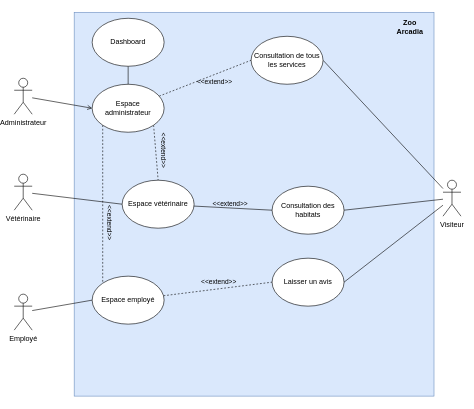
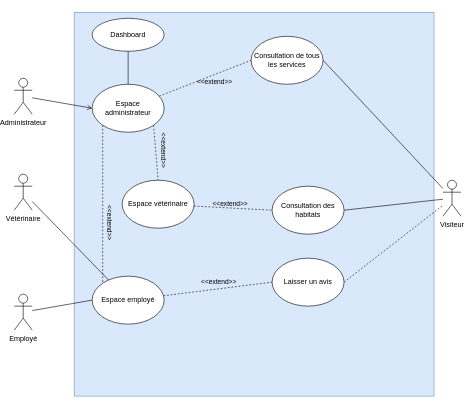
  <mxCell id="0" />
  <mxCell id="1" parent="0" />
  <mxCell id="2" value="" style="rounded=0;whiteSpace=wrap;html=1;fillColor=#dae8fc;strokeColor=#6c8ebf;" vertex="1" parent="1"><mxGeometry x="120" y="20" width="600" height="640" as="geometry" /></mxCell>
- <mxCell id="3" value="Zoo Arcadia" style="text;html=1;align=center;verticalAlign=middle;whiteSpace=wrap;rounded=0;fillColor=none;strokeColor=none;fontStyle=1" vertex="1" parent="1"><mxGeometry x="650" y="30" width="60" height="30" as="geometry" /></mxCell>
  <mxCell id="4" style="rounded=0;orthogonalLoop=1;jettySize=auto;html=1;endArrow=none;endFill=0;entryX=1;entryY=0.5;entryDx=0;entryDy=0;" edge="1" parent="1" source="6" target="16"><mxGeometry relative="1" as="geometry"><mxPoint x="580" y="212.5" as="targetPoint" /></mxGeometry></mxCell>
  <mxCell id="5" style="rounded=0;orthogonalLoop=1;jettySize=auto;html=1;endArrow=none;endFill=0;entryX=1;entryY=0.5;entryDx=0;entryDy=0;" edge="1" parent="1" source="6" target="17"><mxGeometry relative="1" as="geometry"><mxPoint x="580" y="337.857" as="targetPoint" /></mxGeometry></mxCell>
  <mxCell id="6" value="Visiteur" style="shape=umlActor;verticalLabelPosition=bottom;verticalAlign=top;html=1;" vertex="1" parent="1"><mxGeometry x="735" y="300" width="30" height="60" as="geometry" /></mxCell>
  <mxCell id="7" style="rounded=0;orthogonalLoop=1;jettySize=auto;html=1;endArrow=none;endFill=0;entryX=0;entryY=0.5;entryDx=0;entryDy=0;exitX=0;exitY=0.5;exitDx=0;exitDy=0;" edge="1" parent="1" source="16" target="16"><mxGeometry relative="1" as="geometry"><mxPoint x="440" y="223.947" as="targetPoint" /></mxGeometry></mxCell>
  <mxCell id="8" style="rounded=0;orthogonalLoop=1;jettySize=auto;html=1;entryX=0;entryY=0.5;entryDx=0;entryDy=0;endArrow=open;endFill=0;" edge="1" parent="1" source="9" target="25"><mxGeometry relative="1" as="geometry" /></mxCell>
  <mxCell id="9" value="Administrateur" style="shape=umlActor;verticalLabelPosition=bottom;verticalAlign=top;html=1;" vertex="1" parent="1"><mxGeometry x="20" y="130" width="30" height="60" as="geometry" /></mxCell>
- <mxCell id="10" style="rounded=0;orthogonalLoop=1;jettySize=auto;html=1;entryX=0;entryY=0.5;entryDx=0;entryDy=0;endArrow=none;endFill=0;dashed=0;" edge="1" parent="1" source="27" target="17"><mxGeometry relative="1" as="geometry" /></mxCell>
+ <mxCell id="10" style="rounded=0;orthogonalLoop=1;jettySize=auto;html=1;entryX=0;entryY=0.5;entryDx=0;entryDy=0;endArrow=none;endFill=0;dashed=1;" edge="1" parent="1" source="27" target="17"><mxGeometry relative="1" as="geometry" /></mxCell>
  <mxCell id="11" value="&amp;lt;&amp;lt;extend&amp;gt;&amp;gt;" style="edgeLabel;html=1;align=center;verticalAlign=middle;resizable=0;points=[];labelBackgroundColor=none;" vertex="1" connectable="0" parent="10"><mxGeometry x="-0.216" relative="1" as="geometry"><mxPoint x="9" y="-6" as="offset" /></mxGeometry></mxCell>
  <mxCell id="12" value="Vétérinaire&lt;div&gt;&lt;br&gt;&lt;/div&gt;" style="shape=umlActor;verticalLabelPosition=bottom;verticalAlign=top;html=1;" vertex="1" parent="1"><mxGeometry x="20" y="290" width="30" height="60" as="geometry" /></mxCell>
  <mxCell id="13" style="rounded=0;orthogonalLoop=1;jettySize=auto;html=1;entryX=0;entryY=0.5;entryDx=0;entryDy=0;endArrow=none;endFill=0;dashed=1;" edge="1" parent="1" source="29" target="18"><mxGeometry relative="1" as="geometry" /></mxCell>
  <mxCell id="14" value="&amp;lt;&amp;lt;extend&amp;gt;&amp;gt;" style="edgeLabel;html=1;align=center;verticalAlign=middle;resizable=0;points=[];labelBackgroundColor=none;" vertex="1" connectable="0" parent="13"><mxGeometry x="0.232" relative="1" as="geometry"><mxPoint x="-20" y="-9" as="offset" /></mxGeometry></mxCell>
  <mxCell id="15" value="Employé" style="shape=umlActor;verticalLabelPosition=bottom;verticalAlign=top;html=1;" vertex="1" parent="1"><mxGeometry x="20" y="490" width="30" height="60" as="geometry" /></mxCell>
  <mxCell id="16" value="Consultation de tous les services" style="ellipse;whiteSpace=wrap;html=1;" vertex="1" parent="1"><mxGeometry x="415" y="60" width="120" height="80" as="geometry" /></mxCell>
  <mxCell id="17" value="Consultation des habitats" style="ellipse;whiteSpace=wrap;html=1;" vertex="1" parent="1"><mxGeometry x="450" y="310" width="120" height="80" as="geometry" /></mxCell>
  <mxCell id="18" value="Laisser un avis" style="ellipse;whiteSpace=wrap;html=1;" vertex="1" parent="1"><mxGeometry x="450" y="430" width="120" height="80" as="geometry" /></mxCell>
- <mxCell id="19" style="rounded=0;orthogonalLoop=1;jettySize=auto;html=1;exitX=1;exitY=0.5;exitDx=0;exitDy=0;endArrow=none;endFill=0;" edge="1" parent="1" source="18" target="6"><mxGeometry relative="1" as="geometry" /></mxCell>
+ <mxCell id="19" style="rounded=0;orthogonalLoop=1;jettySize=auto;html=1;exitX=1;exitY=0.5;exitDx=0;exitDy=0;endArrow=none;endFill=0;dashed=1;" edge="1" parent="1" source="18" target="6"><mxGeometry relative="1" as="geometry" /></mxCell>
  <mxCell id="20" style="rounded=0;orthogonalLoop=1;jettySize=auto;html=1;entryX=0;entryY=0.5;entryDx=0;entryDy=0;endArrow=none;endFill=0;dashed=1;" edge="1" parent="1" source="25" target="16"><mxGeometry relative="1" as="geometry" /></mxCell>
  <mxCell id="21" value="&amp;lt;&amp;lt;extend&amp;gt;&amp;gt;" style="edgeLabel;html=1;align=center;verticalAlign=middle;resizable=0;points=[];labelBackgroundColor=none;" vertex="1" connectable="0" parent="20"><mxGeometry x="-0.226" y="-1" relative="1" as="geometry"><mxPoint x="32" y="-2" as="offset" /></mxGeometry></mxCell>
  <mxCell id="22" style="rounded=0;orthogonalLoop=1;jettySize=auto;html=1;exitX=1;exitY=1;exitDx=0;exitDy=0;entryX=0.5;entryY=0;entryDx=0;entryDy=0;endArrow=none;endFill=0;dashed=1;" edge="1" parent="1" source="25" target="27"><mxGeometry relative="1" as="geometry" /></mxCell>
  <mxCell id="23" style="rounded=0;orthogonalLoop=1;jettySize=auto;html=1;exitX=0;exitY=1;exitDx=0;exitDy=0;entryX=0;entryY=0;entryDx=0;entryDy=0;dashed=1;endArrow=none;endFill=0;" edge="1" parent="1" source="25" target="29"><mxGeometry relative="1" as="geometry" /></mxCell>
  <mxCell id="24" value="&lt;span style=&quot;&quot;&gt;&amp;lt;&amp;lt;extend&amp;gt;&amp;gt;&lt;/span&gt;" style="edgeLabel;html=1;align=center;verticalAlign=middle;resizable=0;points=[];labelBackgroundColor=none;rotation=90;" vertex="1" connectable="0" parent="23"><mxGeometry x="0.121" y="1" relative="1" as="geometry"><mxPoint x="11" y="14" as="offset" /></mxGeometry></mxCell>
  <mxCell id="25" value="Espace administrateur" style="ellipse;whiteSpace=wrap;html=1;" vertex="1" parent="1"><mxGeometry x="150" y="140" width="120" height="80" as="geometry" /></mxCell>
- <mxCell id="26" value="" style="rounded=0;orthogonalLoop=1;jettySize=auto;html=1;entryX=0;entryY=0.5;entryDx=0;entryDy=0;endArrow=none;endFill=0;" edge="1" parent="1" source="12" target="27"><mxGeometry relative="1" as="geometry"><mxPoint x="50" y="321" as="sourcePoint" /><mxPoint x="450" y="350" as="targetPoint" /></mxGeometry></mxCell>
+ <mxCell id="26" value="" style="rounded=0;orthogonalLoop=1;jettySize=auto;html=1;endArrow=none;endFill=0;" edge="1" parent="1" source="12" target="29"><mxGeometry relative="1" as="geometry"><mxPoint x="50" y="321" as="sourcePoint" /><mxPoint x="450" y="350" as="targetPoint" /></mxGeometry></mxCell>
  <mxCell id="27" value="Espace vétérinaire" style="ellipse;whiteSpace=wrap;html=1;" vertex="1" parent="1"><mxGeometry x="200" y="300" width="120" height="80" as="geometry" /></mxCell>
  <mxCell id="28" value="" style="rounded=0;orthogonalLoop=1;jettySize=auto;html=1;entryX=0;entryY=0.5;entryDx=0;entryDy=0;endArrow=none;endFill=0;" edge="1" parent="1" source="15" target="29"><mxGeometry relative="1" as="geometry"><mxPoint x="50" y="518" as="sourcePoint" /><mxPoint x="450" y="470" as="targetPoint" /></mxGeometry></mxCell>
  <mxCell id="29" value="Espace employé" style="ellipse;whiteSpace=wrap;html=1;" vertex="1" parent="1"><mxGeometry x="150" y="460" width="120" height="80" as="geometry" /></mxCell>
  <mxCell id="30" value="&amp;lt;&amp;lt;extend&amp;gt;&amp;gt;" style="edgeLabel;html=1;align=center;verticalAlign=middle;resizable=0;points=[];labelBackgroundColor=none;rotation=90;" vertex="1" connectable="0" parent="1"><mxGeometry x="279.998" y="240" as="geometry"><mxPoint x="10" y="10" as="offset" /></mxGeometry></mxCell>
  <mxCell id="31" style="rounded=0;orthogonalLoop=1;jettySize=auto;html=1;entryX=0.5;entryY=0;entryDx=0;entryDy=0;endArrow=none;endFill=0;" edge="1" parent="1" source="32" target="25"><mxGeometry relative="1" as="geometry" /></mxCell>
- <mxCell id="32" value="Dashboard" style="ellipse;whiteSpace=wrap;html=1;" vertex="1" parent="1"><mxGeometry x="150" y="30" width="120" height="80" as="geometry" /></mxCell>
+ <mxCell id="32" value="Dashboard" style="ellipse;whiteSpace=wrap;html=1;" vertex="1" parent="1"><mxGeometry x="150" y="30" width="120" height="55" as="geometry" /></mxCell>
